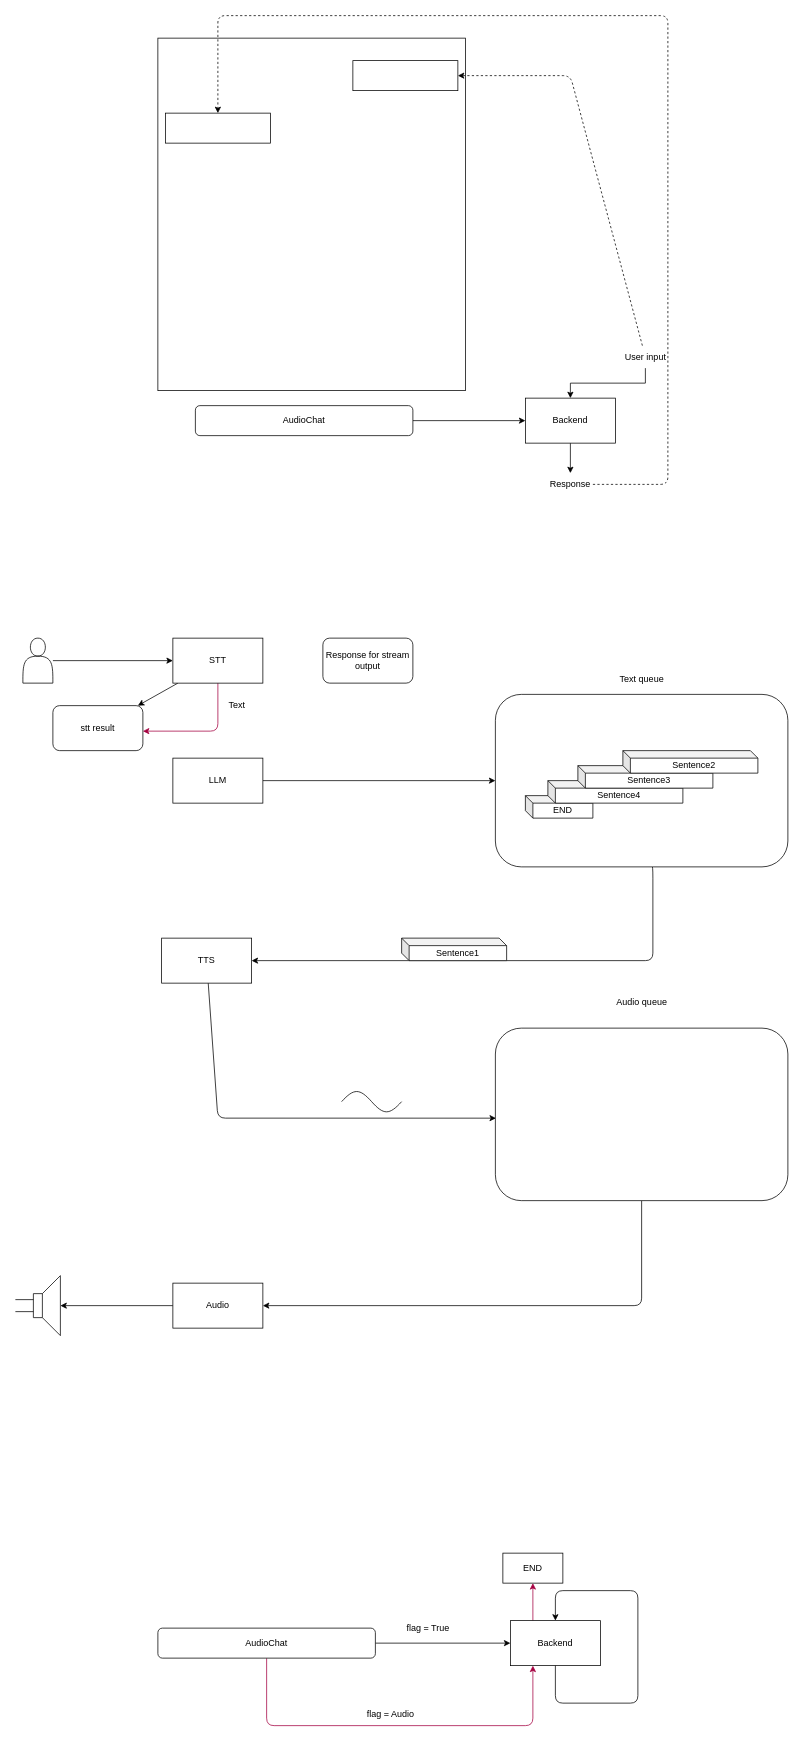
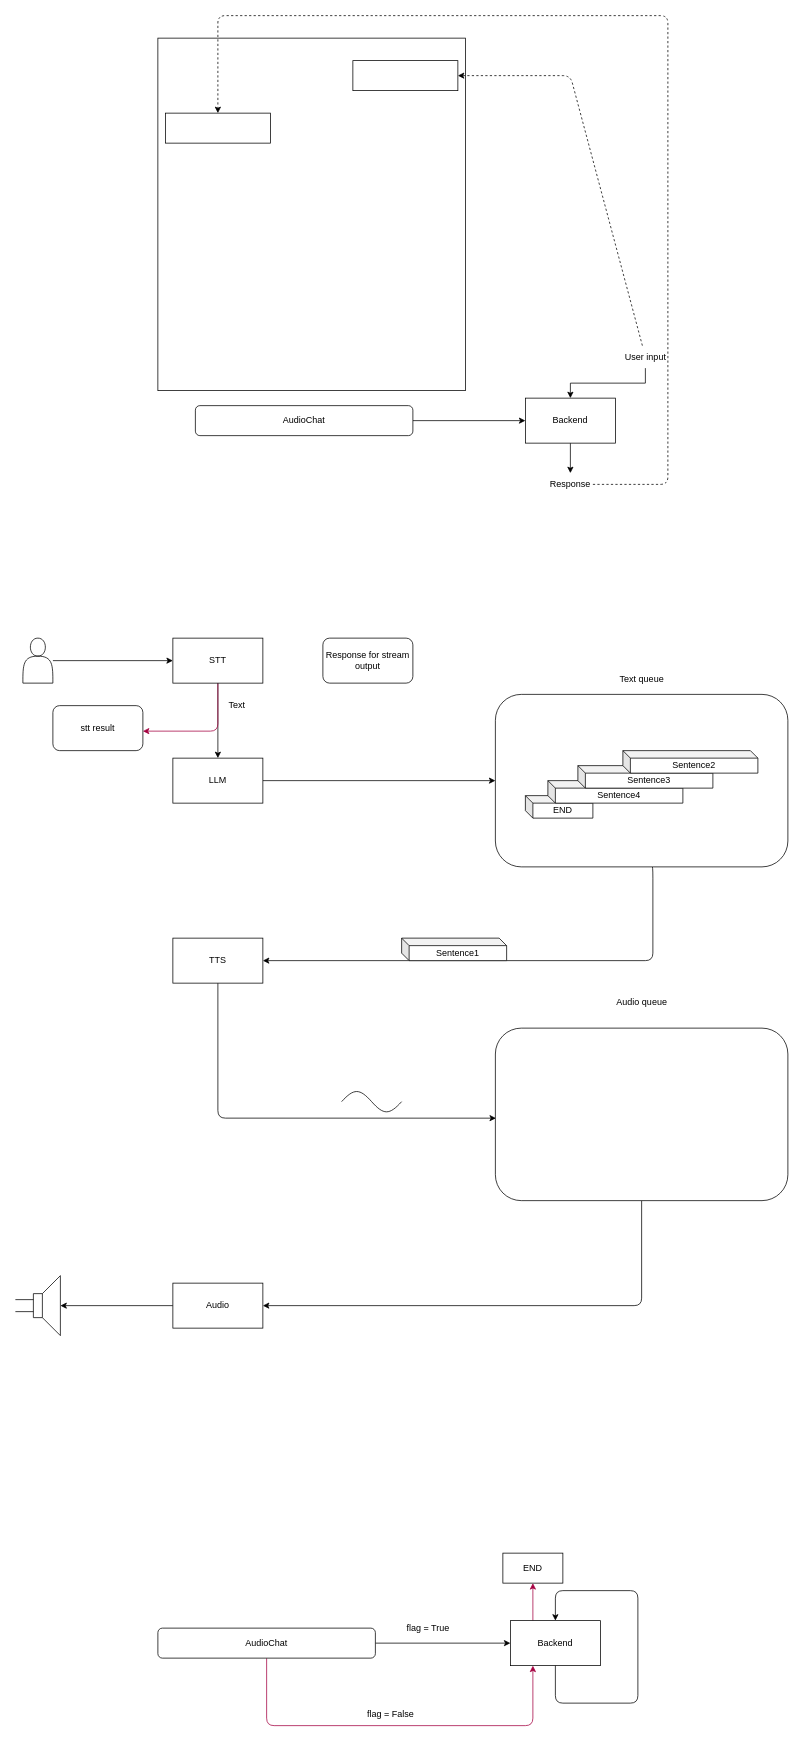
  <mxCell id="0" />
  <mxCell id="1" parent="0" />
  <mxCell id="2" style="edgeStyle=none;html=1;entryX=1;entryY=0.5;entryDx=0;entryDy=0;" parent="1" source="19" target="13" edge="1"><mxGeometry relative="1" as="geometry"><Array as="points"><mxPoint x="870" y="1160" /><mxPoint x="870" y="1280" /></Array></mxGeometry></mxCell>
  <mxCell id="3" style="edgeStyle=none;html=1;" parent="1" source="4" target="7" edge="1"><mxGeometry relative="1" as="geometry"><mxPoint x="290" y="880" as="targetPoint" /></mxGeometry></mxCell>
  <mxCell id="4" value="" style="shape=actor;whiteSpace=wrap;html=1;" parent="1" vertex="1"><mxGeometry x="30" y="850" width="40" height="60" as="geometry" /></mxCell>
- <mxCell id="5" value="" style="edgeStyle=none;html=1;" parent="1" source="7" target="40" edge="1"><mxGeometry relative="1" as="geometry" /></mxCell>
+ <mxCell id="5" value="" style="edgeStyle=none;html=1;" parent="1" source="7" target="9" edge="1"><mxGeometry relative="1" as="geometry" /></mxCell>
  <mxCell id="6" style="edgeStyle=none;html=1;fillColor=#d80073;strokeColor=#A50040;" parent="1" source="7" edge="1"><mxGeometry relative="1" as="geometry"><Array as="points"><mxPoint x="290" y="974" /></Array><mxPoint x="190" y="974" as="targetPoint" /></mxGeometry></mxCell>
  <mxCell id="7" value="STT" style="rounded=0;whiteSpace=wrap;html=1;" parent="1" vertex="1"><mxGeometry x="230" y="850" width="120" height="60" as="geometry" /></mxCell>
  <mxCell id="8" style="edgeStyle=none;html=1;entryX=0;entryY=0.5;entryDx=0;entryDy=0;" parent="1" source="9" target="19" edge="1"><mxGeometry relative="1" as="geometry"><mxPoint x="670" y="880" as="targetPoint" /></mxGeometry></mxCell>
  <mxCell id="9" value="LLM" style="rounded=0;whiteSpace=wrap;html=1;" parent="1" vertex="1"><mxGeometry x="230" y="1010" width="120" height="60" as="geometry" /></mxCell>
  <mxCell id="10" value="Text" style="text;html=1;align=center;verticalAlign=middle;resizable=0;points=[];autosize=1;strokeColor=none;fillColor=none;" parent="1" vertex="1"><mxGeometry x="290" y="925" width="50" height="30" as="geometry" /></mxCell>
  <mxCell id="11" value="Sentence1" style="shape=cube;whiteSpace=wrap;html=1;boundedLbl=1;backgroundOutline=1;darkOpacity=0.05;darkOpacity2=0.1;size=10;" parent="1" vertex="1"><mxGeometry x="535" y="1250" width="140" height="30" as="geometry" /></mxCell>
  <mxCell id="12" style="edgeStyle=none;html=1;entryX=0.002;entryY=0.522;entryDx=0;entryDy=0;entryPerimeter=0;" parent="1" source="13" target="15" edge="1"><mxGeometry relative="1" as="geometry"><Array as="points"><mxPoint x="290" y="1490" /></Array></mxGeometry></mxCell>
- <mxCell id="13" value="TTS" style="rounded=0;whiteSpace=wrap;html=1;" parent="1" vertex="1"><mxGeometry x="215" y="1250" width="120" height="60" as="geometry" /></mxCell>
+ <mxCell id="13" value="TTS" style="rounded=0;whiteSpace=wrap;html=1;" parent="1" vertex="1"><mxGeometry x="230" y="1250" width="120" height="60" as="geometry" /></mxCell>
  <mxCell id="14" style="edgeStyle=none;html=1;entryX=1;entryY=0.5;entryDx=0;entryDy=0;" parent="1" source="15" target="26" edge="1"><mxGeometry relative="1" as="geometry"><Array as="points"><mxPoint x="855" y="1740" /></Array></mxGeometry></mxCell>
  <mxCell id="15" value="" style="rounded=1;whiteSpace=wrap;html=1;" parent="1" vertex="1"><mxGeometry x="660" y="1370" width="390" height="230" as="geometry" /></mxCell>
  <mxCell id="16" value="Audio queue" style="text;html=1;align=center;verticalAlign=middle;resizable=0;points=[];autosize=1;strokeColor=none;fillColor=none;" parent="1" vertex="1"><mxGeometry x="810" y="1320" width="90" height="30" as="geometry" /></mxCell>
  <mxCell id="17" value="" style="pointerEvents=1;verticalLabelPosition=bottom;shadow=0;dashed=0;align=center;html=1;verticalAlign=top;shape=mxgraph.electrical.waveforms.sine_wave;" parent="1" vertex="1"><mxGeometry x="455" y="1450" width="80" height="36.18" as="geometry" /></mxCell>
  <mxCell id="18" value="" style="pointerEvents=1;verticalLabelPosition=bottom;shadow=0;dashed=0;align=center;html=1;verticalAlign=top;shape=mxgraph.electrical.electro-mechanical.loudspeaker;" parent="1" vertex="1"><mxGeometry x="20" y="1700" width="60" height="80" as="geometry" /></mxCell>
  <mxCell id="19" value="" style="rounded=1;whiteSpace=wrap;html=1;" parent="1" vertex="1"><mxGeometry x="660" y="925" width="390" height="230" as="geometry" /></mxCell>
  <mxCell id="20" value="END" style="shape=cube;whiteSpace=wrap;html=1;boundedLbl=1;backgroundOutline=1;darkOpacity=0.05;darkOpacity2=0.1;size=10;" parent="1" vertex="1"><mxGeometry x="700" y="1060" width="90" height="30" as="geometry" /></mxCell>
  <mxCell id="21" value="Sentence4" style="shape=cube;whiteSpace=wrap;html=1;boundedLbl=1;backgroundOutline=1;darkOpacity=0.05;darkOpacity2=0.1;size=10;" parent="1" vertex="1"><mxGeometry x="730" y="1040" width="180" height="30" as="geometry" /></mxCell>
  <mxCell id="22" value="Sentence3" style="shape=cube;whiteSpace=wrap;html=1;boundedLbl=1;backgroundOutline=1;darkOpacity=0.05;darkOpacity2=0.1;size=10;" parent="1" vertex="1"><mxGeometry x="770" y="1020" width="180" height="30" as="geometry" /></mxCell>
  <mxCell id="23" value="Sentence2" style="shape=cube;whiteSpace=wrap;html=1;boundedLbl=1;backgroundOutline=1;darkOpacity=0.05;darkOpacity2=0.1;size=10;" parent="1" vertex="1"><mxGeometry x="830" y="1000" width="180" height="30" as="geometry" /></mxCell>
  <mxCell id="24" value="Text queue" style="text;html=1;align=center;verticalAlign=middle;resizable=0;points=[];autosize=1;strokeColor=none;fillColor=none;" parent="1" vertex="1"><mxGeometry x="815" y="890" width="80" height="30" as="geometry" /></mxCell>
  <mxCell id="25" style="edgeStyle=none;html=1;entryX=1;entryY=0.5;entryDx=0;entryDy=0;entryPerimeter=0;" parent="1" source="26" target="18" edge="1"><mxGeometry relative="1" as="geometry" /></mxCell>
  <mxCell id="26" value="Audio" style="rounded=0;whiteSpace=wrap;html=1;" parent="1" vertex="1"><mxGeometry x="230" y="1710" width="120" height="60" as="geometry" /></mxCell>
  <mxCell id="27" value="Response for stream output" style="rounded=1;whiteSpace=wrap;html=1;" parent="1" vertex="1"><mxGeometry x="430" y="850" width="120" height="60" as="geometry" /></mxCell>
  <mxCell id="28" value="" style="rounded=0;whiteSpace=wrap;html=1;" parent="1" vertex="1"><mxGeometry x="210" y="50" width="410" height="470" as="geometry" /></mxCell>
  <mxCell id="29" style="edgeStyle=none;html=1;entryX=0;entryY=0.5;entryDx=0;entryDy=0;" parent="1" source="30" target="32" edge="1"><mxGeometry relative="1" as="geometry" /></mxCell>
  <mxCell id="30" value="AudioChat" style="rounded=1;whiteSpace=wrap;html=1;" parent="1" vertex="1"><mxGeometry x="260" y="540" width="290" height="40" as="geometry" /></mxCell>
  <mxCell id="31" style="edgeStyle=orthogonalEdgeStyle;rounded=0;orthogonalLoop=1;jettySize=auto;html=1;" parent="1" source="32" target="37" edge="1"><mxGeometry relative="1" as="geometry"><mxPoint x="760" y="630" as="targetPoint" /></mxGeometry></mxCell>
  <mxCell id="32" value="Backend" style="rounded=0;whiteSpace=wrap;html=1;" parent="1" vertex="1"><mxGeometry x="700" y="530" width="120" height="60" as="geometry" /></mxCell>
  <mxCell id="33" style="edgeStyle=orthogonalEdgeStyle;rounded=0;orthogonalLoop=1;jettySize=auto;html=1;entryX=0.5;entryY=0;entryDx=0;entryDy=0;" parent="1" source="35" target="32" edge="1"><mxGeometry relative="1" as="geometry" /></mxCell>
  <mxCell id="34" style="edgeStyle=none;html=1;entryX=1;entryY=0.5;entryDx=0;entryDy=0;dashed=1;" parent="1" source="35" target="39" edge="1"><mxGeometry relative="1" as="geometry"><Array as="points"><mxPoint x="760" y="100" /></Array></mxGeometry></mxCell>
  <mxCell id="35" value="User input" style="text;html=1;align=center;verticalAlign=middle;resizable=0;points=[];autosize=1;strokeColor=none;fillColor=none;" parent="1" vertex="1"><mxGeometry x="820" y="460" width="80" height="30" as="geometry" /></mxCell>
  <mxCell id="36" style="edgeStyle=none;html=1;entryX=0.5;entryY=0;entryDx=0;entryDy=0;dashed=1;" parent="1" source="37" target="38" edge="1"><mxGeometry relative="1" as="geometry"><Array as="points"><mxPoint x="890" y="645" /><mxPoint x="890" y="20" /><mxPoint x="290" y="20" /></Array></mxGeometry></mxCell>
  <mxCell id="37" value="Response" style="text;html=1;align=center;verticalAlign=middle;whiteSpace=wrap;rounded=0;" parent="1" vertex="1"><mxGeometry x="730" y="630" width="60" height="30" as="geometry" /></mxCell>
  <mxCell id="38" value="" style="rounded=0;whiteSpace=wrap;html=1;" parent="1" vertex="1"><mxGeometry x="220" y="150" width="140" height="40" as="geometry" /></mxCell>
  <mxCell id="39" value="" style="rounded=0;whiteSpace=wrap;html=1;" parent="1" vertex="1"><mxGeometry x="470" y="80" width="140" height="40" as="geometry" /></mxCell>
  <mxCell id="40" value="stt result" style="rounded=1;whiteSpace=wrap;html=1;" parent="1" vertex="1"><mxGeometry x="70" y="940" width="120" height="60" as="geometry" /></mxCell>
  <mxCell id="41" style="edgeStyle=none;html=1;" edge="1" parent="1" source="43" target="45"><mxGeometry relative="1" as="geometry"><mxPoint x="710" y="2190" as="targetPoint" /></mxGeometry></mxCell>
  <mxCell id="42" style="edgeStyle=none;html=1;entryX=0.25;entryY=1;entryDx=0;entryDy=0;exitX=0.5;exitY=1;exitDx=0;exitDy=0;fillColor=#d80073;strokeColor=#A50040;" edge="1" parent="1" source="43" target="45"><mxGeometry relative="1" as="geometry"><Array as="points"><mxPoint x="355" y="2300" /><mxPoint x="710" y="2300" /></Array></mxGeometry></mxCell>
  <mxCell id="43" value="AudioChat" style="rounded=1;whiteSpace=wrap;html=1;" vertex="1" parent="1"><mxGeometry x="210" y="2170" width="290" height="40" as="geometry" /></mxCell>
  <mxCell id="44" style="edgeStyle=none;html=1;exitX=0.25;exitY=0;exitDx=0;exitDy=0;fillColor=#d80073;strokeColor=#A50040;" edge="1" parent="1" source="45" target="49"><mxGeometry relative="1" as="geometry"><mxPoint x="710" y="2080" as="targetPoint" /></mxGeometry></mxCell>
  <mxCell id="45" value="Backend" style="rounded=0;whiteSpace=wrap;html=1;" vertex="1" parent="1"><mxGeometry x="680" y="2160" width="120" height="60" as="geometry" /></mxCell>
  <mxCell id="46" style="edgeStyle=none;html=1;entryX=0.5;entryY=0;entryDx=0;entryDy=0;exitX=0.5;exitY=1;exitDx=0;exitDy=0;" edge="1" parent="1" source="45" target="45"><mxGeometry relative="1" as="geometry"><Array as="points"><mxPoint x="740" y="2270" /><mxPoint x="850" y="2270" /><mxPoint x="850" y="2120" /><mxPoint x="740" y="2120" /></Array></mxGeometry></mxCell>
  <mxCell id="47" value="flag = True" style="text;html=1;align=center;verticalAlign=middle;resizable=0;points=[];autosize=1;strokeColor=none;fillColor=none;" vertex="1" parent="1"><mxGeometry x="530" y="2155" width="80" height="30" as="geometry" /></mxCell>
- <mxCell id="48" value="flag = Audio" style="text;html=1;align=center;verticalAlign=middle;resizable=0;points=[];autosize=1;strokeColor=none;fillColor=none;" vertex="1" parent="1"><mxGeometry x="475" y="2270" width="90" height="30" as="geometry" /></mxCell>
+ <mxCell id="48" value="flag = False" style="text;html=1;align=center;verticalAlign=middle;resizable=0;points=[];autosize=1;strokeColor=none;fillColor=none;" vertex="1" parent="1"><mxGeometry x="475" y="2270" width="90" height="30" as="geometry" /></mxCell>
  <mxCell id="49" value="END" style="rounded=0;whiteSpace=wrap;html=1;" vertex="1" parent="1"><mxGeometry x="670" y="2070" width="80" height="40" as="geometry" /></mxCell>
